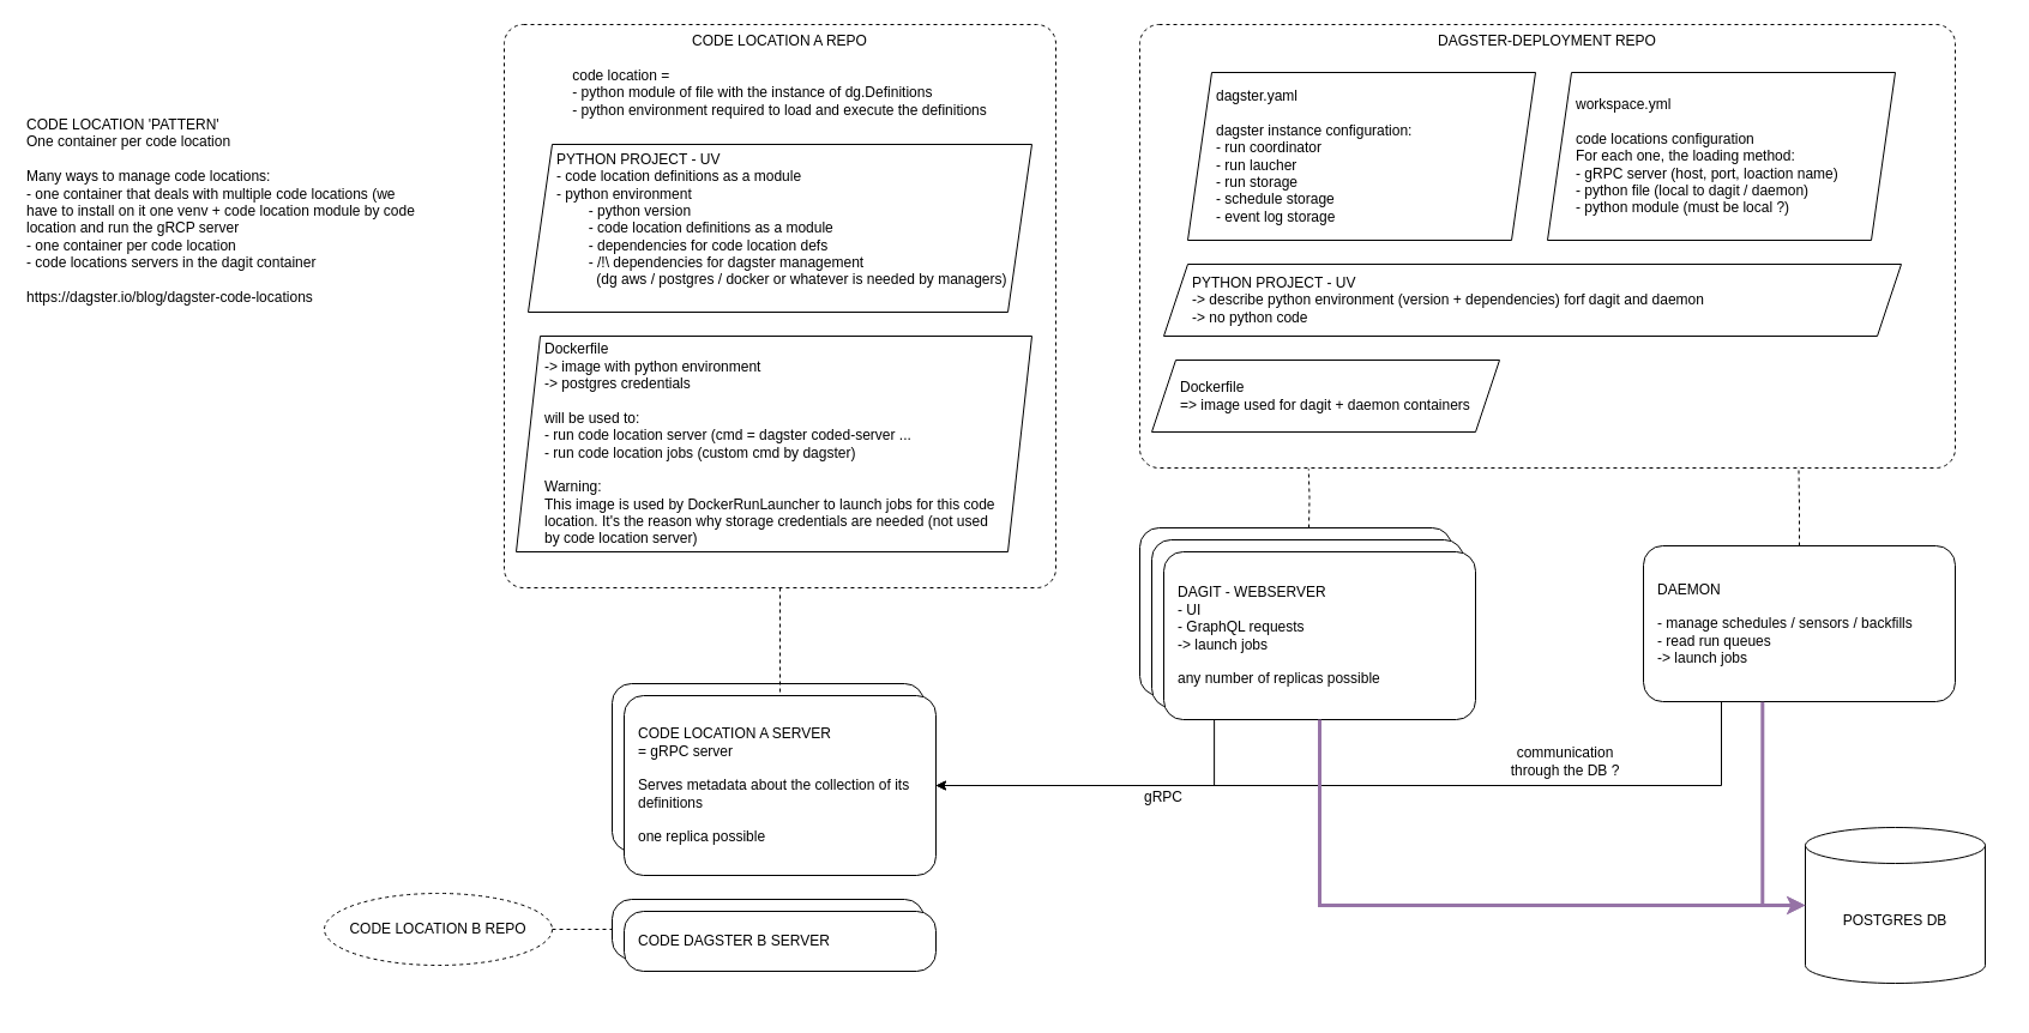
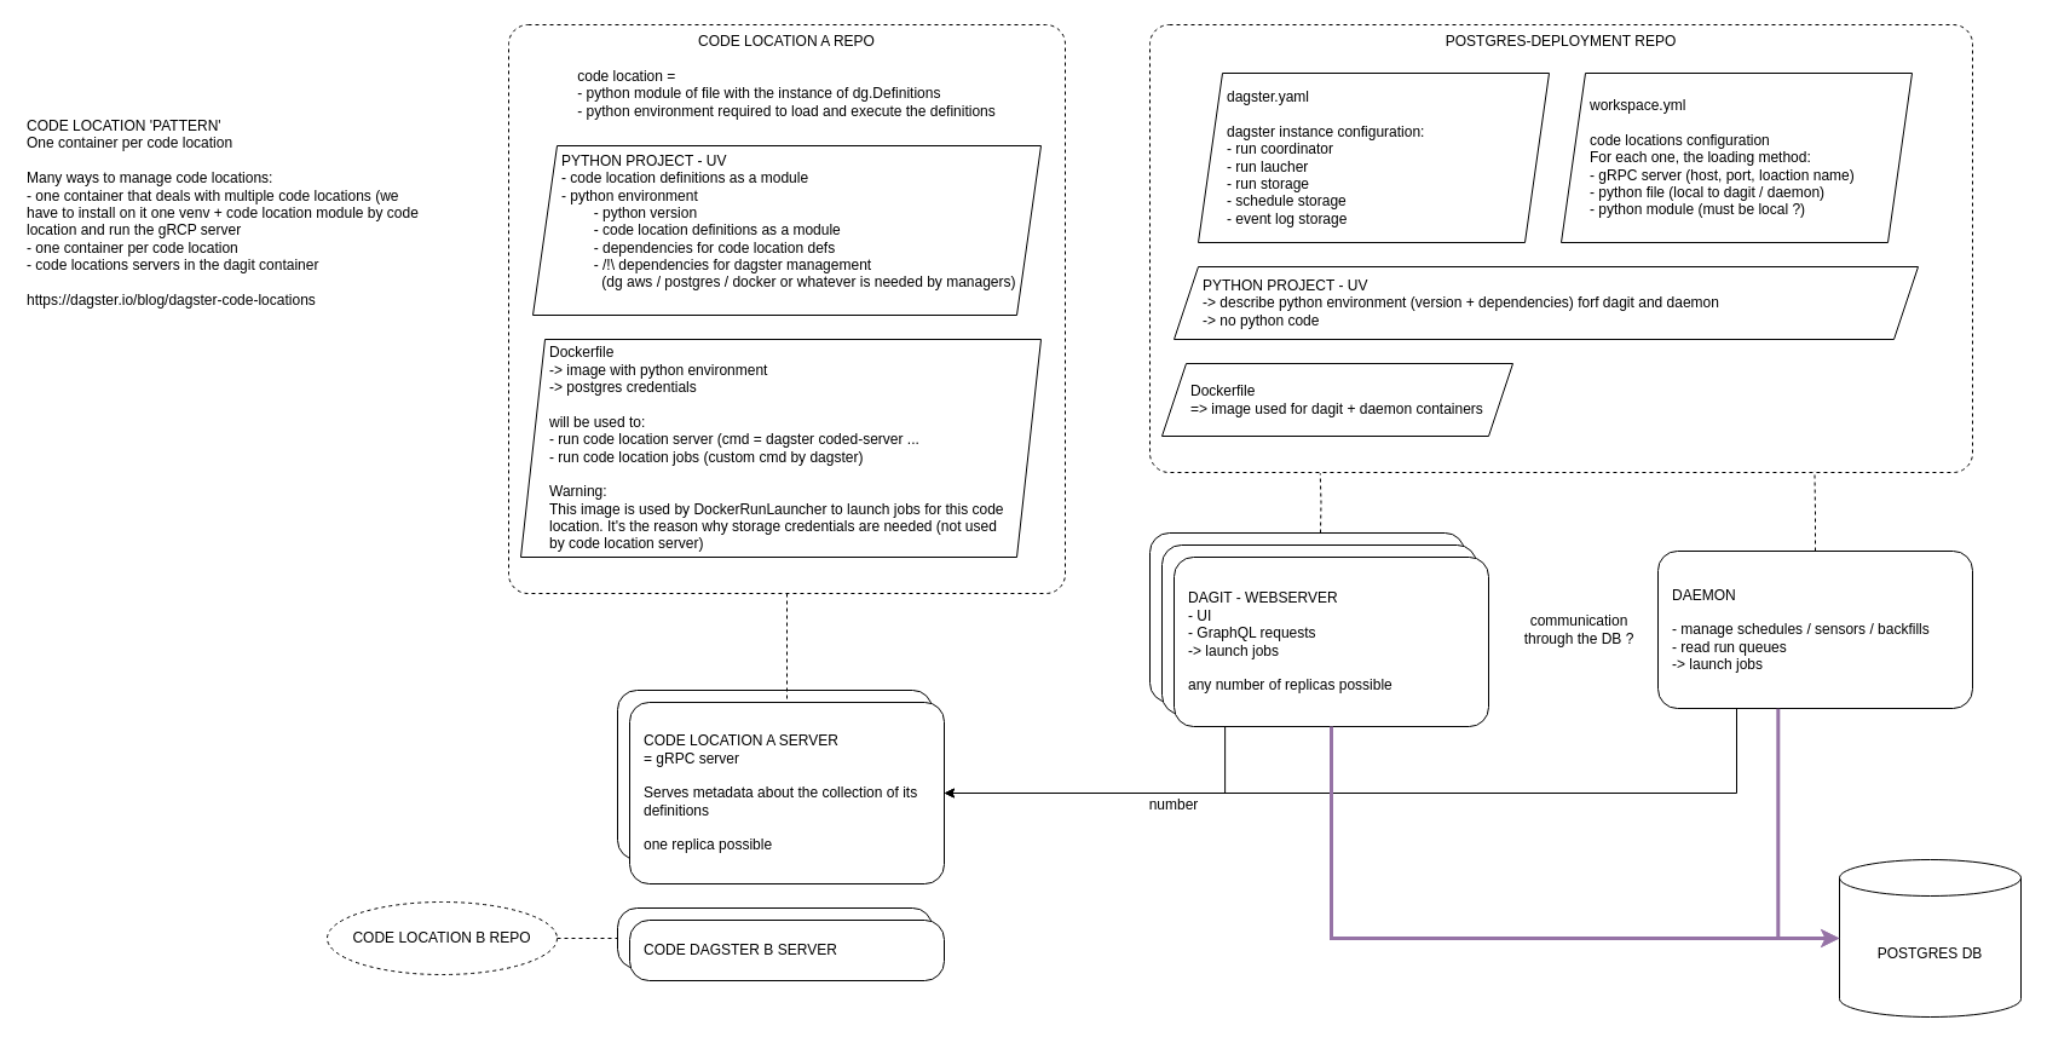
  <mxCell id="0" />
  <mxCell id="1" parent="0" />
  <mxCell id="2" value="" style="rounded=1;whiteSpace=wrap;html=1;align=left;arcSize=32;absoluteArcSize=1;spacingLeft=10;" vertex="1" parent="1"><mxGeometry x="510" y="750" width="260" height="50" as="geometry" /></mxCell>
  <mxCell id="3" value="" style="rounded=1;whiteSpace=wrap;html=1;align=left;absoluteArcSize=1;arcSize=32;" vertex="1" parent="1"><mxGeometry x="950" y="440" width="260" height="140" as="geometry" /></mxCell>
- <mxCell id="4" value="DAGSTER-DEPLOYMENT REPO" style="rounded=1;whiteSpace=wrap;html=1;dashed=1;align=center;verticalAlign=top;absoluteArcSize=1;arcSize=32;" vertex="1" parent="1"><mxGeometry x="950" y="20" width="680" height="370" as="geometry" /></mxCell>
+ <mxCell id="4" value="POSTGRES-DEPLOYMENT REPO" style="rounded=1;whiteSpace=wrap;html=1;dashed=1;align=center;verticalAlign=top;absoluteArcSize=1;arcSize=32;" vertex="1" parent="1"><mxGeometry x="950" y="20" width="680" height="370" as="geometry" /></mxCell>
  <mxCell id="5" value="" style="edgeStyle=orthogonalEdgeStyle;rounded=0;orthogonalLoop=1;jettySize=auto;html=1;strokeColor=default;endArrow=none;startFill=0;dashed=1;entryX=0.207;entryY=1.002;entryDx=0;entryDy=0;entryPerimeter=0;" edge="1" parent="1" target="4"><mxGeometry relative="1" as="geometry"><mxPoint x="1091" y="440" as="sourcePoint" /><Array as="points" /></mxGeometry></mxCell>
  <mxCell id="6" value="" style="rounded=1;whiteSpace=wrap;html=1;align=left;absoluteArcSize=1;arcSize=32;" vertex="1" parent="1"><mxGeometry x="960" y="450" width="260" height="140" as="geometry" /></mxCell>
  <mxCell id="7" style="edgeStyle=orthogonalEdgeStyle;rounded=0;orthogonalLoop=1;jettySize=auto;html=1;entryX=1;entryY=0.5;entryDx=0;entryDy=0;exitX=0.25;exitY=1;exitDx=0;exitDy=0;" edge="1" parent="1" source="8" target="17"><mxGeometry relative="1" as="geometry" /></mxCell>
  <mxCell id="8" value="DAEMON&lt;div&gt;&lt;br&gt;&lt;/div&gt;&lt;div&gt;- manage schedules / sensors / backfills&lt;/div&gt;&lt;div&gt;- read run queues&lt;/div&gt;&lt;div&gt;-&amp;gt; launch jobs&lt;/div&gt;" style="rounded=1;whiteSpace=wrap;html=1;align=left;arcSize=32;absoluteArcSize=1;spacingLeft=10;" vertex="1" parent="1"><mxGeometry x="1370" y="455" width="260" height="130" as="geometry" /></mxCell>
  <mxCell id="9" value="dagster.yaml&lt;div&gt;&lt;br&gt;&lt;/div&gt;&lt;div&gt;dagster instance configuration:&lt;/div&gt;&lt;div style=&quot;&quot;&gt;- run coordinator&lt;/div&gt;&lt;div style=&quot;&quot;&gt;- run laucher&lt;/div&gt;&lt;div style=&quot;&quot;&gt;- run storage&lt;/div&gt;&lt;div style=&quot;&quot;&gt;- schedule storage&lt;/div&gt;&lt;div style=&quot;&quot;&gt;- event log storage&lt;/div&gt;" style="shape=parallelogram;perimeter=parallelogramPerimeter;whiteSpace=wrap;html=1;fixedSize=1;align=left;spacingLeft=22;" vertex="1" parent="1"><mxGeometry x="990" y="60" width="290" height="140" as="geometry" /></mxCell>
  <mxCell id="10" value="workspace.yml&lt;div&gt;&lt;br&gt;&lt;/div&gt;&lt;div&gt;code locations configuration&lt;/div&gt;&lt;div&gt;For each one, the loading method:&lt;/div&gt;&lt;div&gt;- gRPC server (host, port, loaction name)&lt;/div&gt;&lt;div&gt;- python file (local to dagit / daemon)&lt;/div&gt;&lt;div&gt;- python module (must be local ?)&lt;/div&gt;" style="shape=parallelogram;perimeter=parallelogramPerimeter;whiteSpace=wrap;html=1;fixedSize=1;align=left;spacingLeft=22;" vertex="1" parent="1"><mxGeometry x="1290" y="60" width="290" height="140" as="geometry" /></mxCell>
  <mxCell id="11" value="PYTHON PROJECT - UV&lt;br&gt;&lt;div&gt;&lt;span style=&quot;background-color: transparent; color: light-dark(rgb(0, 0, 0), rgb(255, 255, 255));&quot;&gt;-&amp;gt; describe python environment (version + dependencies) forf dagit and daemon&lt;/span&gt;&lt;/div&gt;&lt;div&gt;&lt;span style=&quot;background-color: transparent; color: light-dark(rgb(0, 0, 0), rgb(255, 255, 255));&quot;&gt;-&amp;gt; no python code&lt;/span&gt;&lt;/div&gt;" style="shape=parallelogram;perimeter=parallelogramPerimeter;whiteSpace=wrap;html=1;fixedSize=1;align=left;spacingLeft=22;size=20;" vertex="1" parent="1"><mxGeometry x="970" y="220" width="615" height="60" as="geometry" /></mxCell>
  <mxCell id="12" value="Dockerfile&lt;div&gt;=&amp;gt; image used for dagit + daemon containers&lt;/div&gt;" style="shape=parallelogram;perimeter=parallelogramPerimeter;whiteSpace=wrap;html=1;fixedSize=1;align=left;spacingLeft=22;" vertex="1" parent="1"><mxGeometry x="960" y="300" width="290" height="60" as="geometry" /></mxCell>
  <mxCell id="13" style="edgeStyle=orthogonalEdgeStyle;rounded=0;orthogonalLoop=1;jettySize=auto;html=1;entryX=1;entryY=0.5;entryDx=0;entryDy=0;exitX=0.162;exitY=1;exitDx=0;exitDy=0;exitPerimeter=0;" edge="1" parent="1" source="14" target="17"><mxGeometry relative="1" as="geometry" /></mxCell>
  <mxCell id="14" value="DAGIT - WEBSERVER&lt;div&gt;- UI&lt;/div&gt;&lt;div&gt;- GraphQL requests&lt;/div&gt;&lt;div&gt;-&amp;gt; launch jobs&lt;/div&gt;&lt;div&gt;&lt;br&gt;&lt;/div&gt;&lt;div&gt;any number of replicas possible&lt;/div&gt;" style="rounded=1;whiteSpace=wrap;html=1;align=left;absoluteArcSize=1;arcSize=32;spacingLeft=10;" vertex="1" parent="1"><mxGeometry x="970" y="460" width="260" height="140" as="geometry" /></mxCell>
  <mxCell id="15" value="" style="rounded=1;whiteSpace=wrap;html=1;align=left;arcSize=32;absoluteArcSize=1;spacingLeft=10;" vertex="1" parent="1"><mxGeometry x="510" y="570" width="260" height="140" as="geometry" /></mxCell>
  <mxCell id="16" value="CODE DAGSTER B SERVER" style="rounded=1;whiteSpace=wrap;html=1;align=left;arcSize=32;absoluteArcSize=1;spacingLeft=10;" vertex="1" parent="1"><mxGeometry x="520" y="760" width="260" height="50" as="geometry" /></mxCell>
  <mxCell id="17" value="CODE LOCATION A SERVER&lt;div&gt;= gRPC server&lt;/div&gt;&lt;div&gt;&lt;br&gt;&lt;/div&gt;&lt;div&gt;Serves metadata about the collection of its definitions&lt;/div&gt;&lt;div&gt;&lt;br&gt;&lt;/div&gt;&lt;div&gt;one replica possible&lt;/div&gt;" style="rounded=1;whiteSpace=wrap;html=1;align=left;arcSize=32;absoluteArcSize=1;spacingLeft=10;" vertex="1" parent="1"><mxGeometry x="520" y="580" width="260" height="150" as="geometry" /></mxCell>
- <mxCell id="18" value="gRPC" style="text;html=1;align=center;verticalAlign=middle;whiteSpace=wrap;rounded=0;" vertex="1" parent="1"><mxGeometry x="940" y="650" width="60" height="30" as="geometry" /></mxCell>
+ <mxCell id="18" value="number" style="text;html=1;align=center;verticalAlign=middle;whiteSpace=wrap;rounded=0;" vertex="1" parent="1"><mxGeometry x="940" y="650" width="60" height="30" as="geometry" /></mxCell>
  <mxCell id="19" value="" style="edgeStyle=orthogonalEdgeStyle;rounded=0;orthogonalLoop=1;jettySize=auto;html=1;endArrow=none;startFill=0;dashed=1;" edge="1" parent="1" source="20" target="17"><mxGeometry relative="1" as="geometry" /></mxCell>
  <mxCell id="20" value="CODE LOCATION A REPO&lt;div&gt;&lt;br&gt;&lt;div style=&quot;text-align: left;&quot;&gt;code location =&lt;/div&gt;&lt;div style=&quot;text-align: left;&quot;&gt;- python module of file with the instance of dg.Definitions&lt;/div&gt;&lt;div style=&quot;text-align: left;&quot;&gt;- python environment required to load and execute the definitions&lt;/div&gt;&lt;/div&gt;&lt;div style=&quot;text-align: left;&quot;&gt;&lt;br&gt;&lt;/div&gt;" style="rounded=1;whiteSpace=wrap;html=1;dashed=1;align=center;verticalAlign=top;absoluteArcSize=1;arcSize=32;" vertex="1" parent="1"><mxGeometry x="420" y="20" width="460" height="470" as="geometry" /></mxCell>
  <mxCell id="21" value="&lt;div&gt;PYTHON PROJECT - UV&lt;/div&gt;&lt;div&gt;- code location definitions as a module&lt;/div&gt;&lt;div&gt;- python environment&lt;/div&gt;&lt;div&gt;&lt;span style=&quot;white-space: pre;&quot;&gt;&#09;&lt;/span&gt;- python version&lt;/div&gt;&lt;div&gt;&lt;span style=&quot;white-space: pre;&quot;&gt;&#09;&lt;/span&gt;- code location definitions as a module&lt;br&gt;&lt;/div&gt;&lt;div&gt;&lt;span style=&quot;white-space: pre;&quot;&gt;&#09;&lt;/span&gt;- dependencies for code location defs&lt;/div&gt;&lt;div&gt;&lt;span style=&quot;white-space: pre;&quot;&gt;&#09;&lt;/span&gt;- /!\ dependencies for dagster management&lt;/div&gt;&lt;div&gt;&lt;span style=&quot;white-space: pre;&quot;&gt;&#09;&lt;/span&gt;&amp;nbsp; (dg aws / postgres / docker or whatever is needed by managers)&lt;br&gt;&lt;/div&gt;&lt;div&gt;&lt;br&gt;&lt;/div&gt;" style="shape=parallelogram;perimeter=parallelogramPerimeter;whiteSpace=wrap;html=1;fixedSize=1;align=left;spacingLeft=22;size=20;" vertex="1" parent="1"><mxGeometry x="440" y="120" width="420" height="140" as="geometry" /></mxCell>
  <mxCell id="22" value="Dockerfile&lt;div&gt;-&amp;gt; image with python environment&lt;/div&gt;&lt;div&gt;-&amp;gt; postgres credentials&lt;/div&gt;&lt;div&gt;&lt;br&gt;&lt;/div&gt;&lt;div&gt;will be used to:&lt;/div&gt;&lt;div&gt;- run code location server (cmd = dagster coded-server ...&lt;/div&gt;&lt;div&gt;- run code location jobs (custom cmd by dagster)&lt;/div&gt;&lt;div&gt;&lt;br&gt;&lt;/div&gt;&lt;div&gt;Warning:&lt;/div&gt;&lt;div&gt;This image is used by DockerRunLauncher to launch jobs for this code location. It's the reason why storage credentials are needed (not used by code location server)&lt;/div&gt;" style="shape=parallelogram;perimeter=parallelogramPerimeter;whiteSpace=wrap;html=1;fixedSize=1;align=left;spacingLeft=22;spacingRight=22;" vertex="1" parent="1"><mxGeometry x="430" y="280" width="430" height="180" as="geometry" /></mxCell>
- <mxCell id="23" value="communication through the DB ?" style="text;html=1;align=center;verticalAlign=middle;whiteSpace=wrap;rounded=0;" vertex="1" parent="1"><mxGeometry x="1250" y="615" width="110" height="40" as="geometry" /></mxCell>
+ <mxCell id="23" value="communication through the DB ?" style="text;html=1;align=center;verticalAlign=middle;whiteSpace=wrap;rounded=0;" vertex="1" parent="1"><mxGeometry x="1250" y="500" width="110" height="40" as="geometry" /></mxCell>
  <mxCell id="24" value="&lt;div&gt;CODE LOCATION 'PATTERN'&lt;div&gt;One container per code location&lt;/div&gt;&lt;/div&gt;&lt;div&gt;&lt;br&gt;&lt;/div&gt;Many ways to manage code locations:&lt;div&gt;-&amp;nbsp;&lt;span style=&quot;background-color: transparent; color: light-dark(rgb(0, 0, 0), rgb(255, 255, 255));&quot;&gt;one container that deals with multiple code locations (we have to install on it one venv + code location module by code location and run the gRCP server&lt;/span&gt;&lt;div&gt;&lt;div style=&quot;&quot;&gt;&lt;span style=&quot;background-color: transparent; color: light-dark(rgb(0, 0, 0), rgb(255, 255, 255));&quot;&gt;-&amp;nbsp;&lt;/span&gt;&lt;span style=&quot;background-color: transparent; color: light-dark(rgb(0, 0, 0), rgb(255, 255, 255));&quot;&gt;one container per code location&lt;/span&gt;&lt;/div&gt;&lt;div style=&quot;&quot;&gt;&lt;span style=&quot;background-color: transparent; color: light-dark(rgb(0, 0, 0), rgb(255, 255, 255));&quot;&gt;- code locations servers in the dagit container&lt;/span&gt;&lt;/div&gt;&lt;br&gt;https://dagster.io/blog/dagster-code-locations&lt;/div&gt;&lt;/div&gt;" style="text;html=1;align=left;verticalAlign=top;whiteSpace=wrap;rounded=0;" vertex="1" parent="1"><mxGeometry x="20" y="90" width="330" height="250" as="geometry" /></mxCell>
- <mxCell id="25" value="POSTGRES DB" style="shape=cylinder3;whiteSpace=wrap;html=1;boundedLbl=1;backgroundOutline=1;size=15;" vertex="1" parent="1"><mxGeometry x="1505" y="690" width="150" height="130" as="geometry" /></mxCell>
+ <mxCell id="25" value="POSTGRES DB" style="shape=cylinder3;whiteSpace=wrap;html=1;boundedLbl=1;backgroundOutline=1;size=15;" vertex="1" parent="1"><mxGeometry x="1520" y="710" width="150" height="130" as="geometry" /></mxCell>
  <mxCell id="26" value="" style="edgeStyle=orthogonalEdgeStyle;rounded=0;orthogonalLoop=1;jettySize=auto;html=1;strokeColor=default;endArrow=none;startFill=0;dashed=1;entryX=0.808;entryY=0.997;entryDx=0;entryDy=0;entryPerimeter=0;exitX=0.5;exitY=0;exitDx=0;exitDy=0;" edge="1" parent="1" source="8" target="4"><mxGeometry relative="1" as="geometry"><mxPoint x="1512" y="450" as="sourcePoint" /><mxPoint x="1101" y="361" as="targetPoint" /><Array as="points" /></mxGeometry></mxCell>
  <mxCell id="27" value="" style="edgeStyle=orthogonalEdgeStyle;rounded=0;orthogonalLoop=1;jettySize=auto;html=1;entryX=0;entryY=0.5;entryDx=0;entryDy=0;endArrow=none;startFill=0;dashed=1;" edge="1" parent="1" source="28" target="2"><mxGeometry relative="1" as="geometry" /></mxCell>
  <mxCell id="28" value="CODE LOCATION B REPO" style="ellipse;whiteSpace=wrap;html=1;dashed=1;align=center;verticalAlign=middle;absoluteArcSize=1;arcSize=32;" vertex="1" parent="1"><mxGeometry x="270" y="745" width="190" height="60" as="geometry" /></mxCell>
  <mxCell id="29" style="edgeStyle=orthogonalEdgeStyle;rounded=0;orthogonalLoop=1;jettySize=auto;html=1;entryX=0;entryY=0.5;entryDx=0;entryDy=0;entryPerimeter=0;exitX=0.5;exitY=1;exitDx=0;exitDy=0;strokeWidth=3;fillColor=#e1d5e7;strokeColor=#9673a6;" edge="1" parent="1" source="14" target="25"><mxGeometry relative="1" as="geometry" /></mxCell>
  <mxCell id="30" style="edgeStyle=orthogonalEdgeStyle;rounded=0;orthogonalLoop=1;jettySize=auto;html=1;entryX=0;entryY=0.5;entryDx=0;entryDy=0;entryPerimeter=0;exitX=0.382;exitY=1.002;exitDx=0;exitDy=0;exitPerimeter=0;strokeWidth=3;fillColor=#e1d5e7;strokeColor=#9673a6;" edge="1" parent="1" source="8" target="25"><mxGeometry relative="1" as="geometry" /></mxCell>
